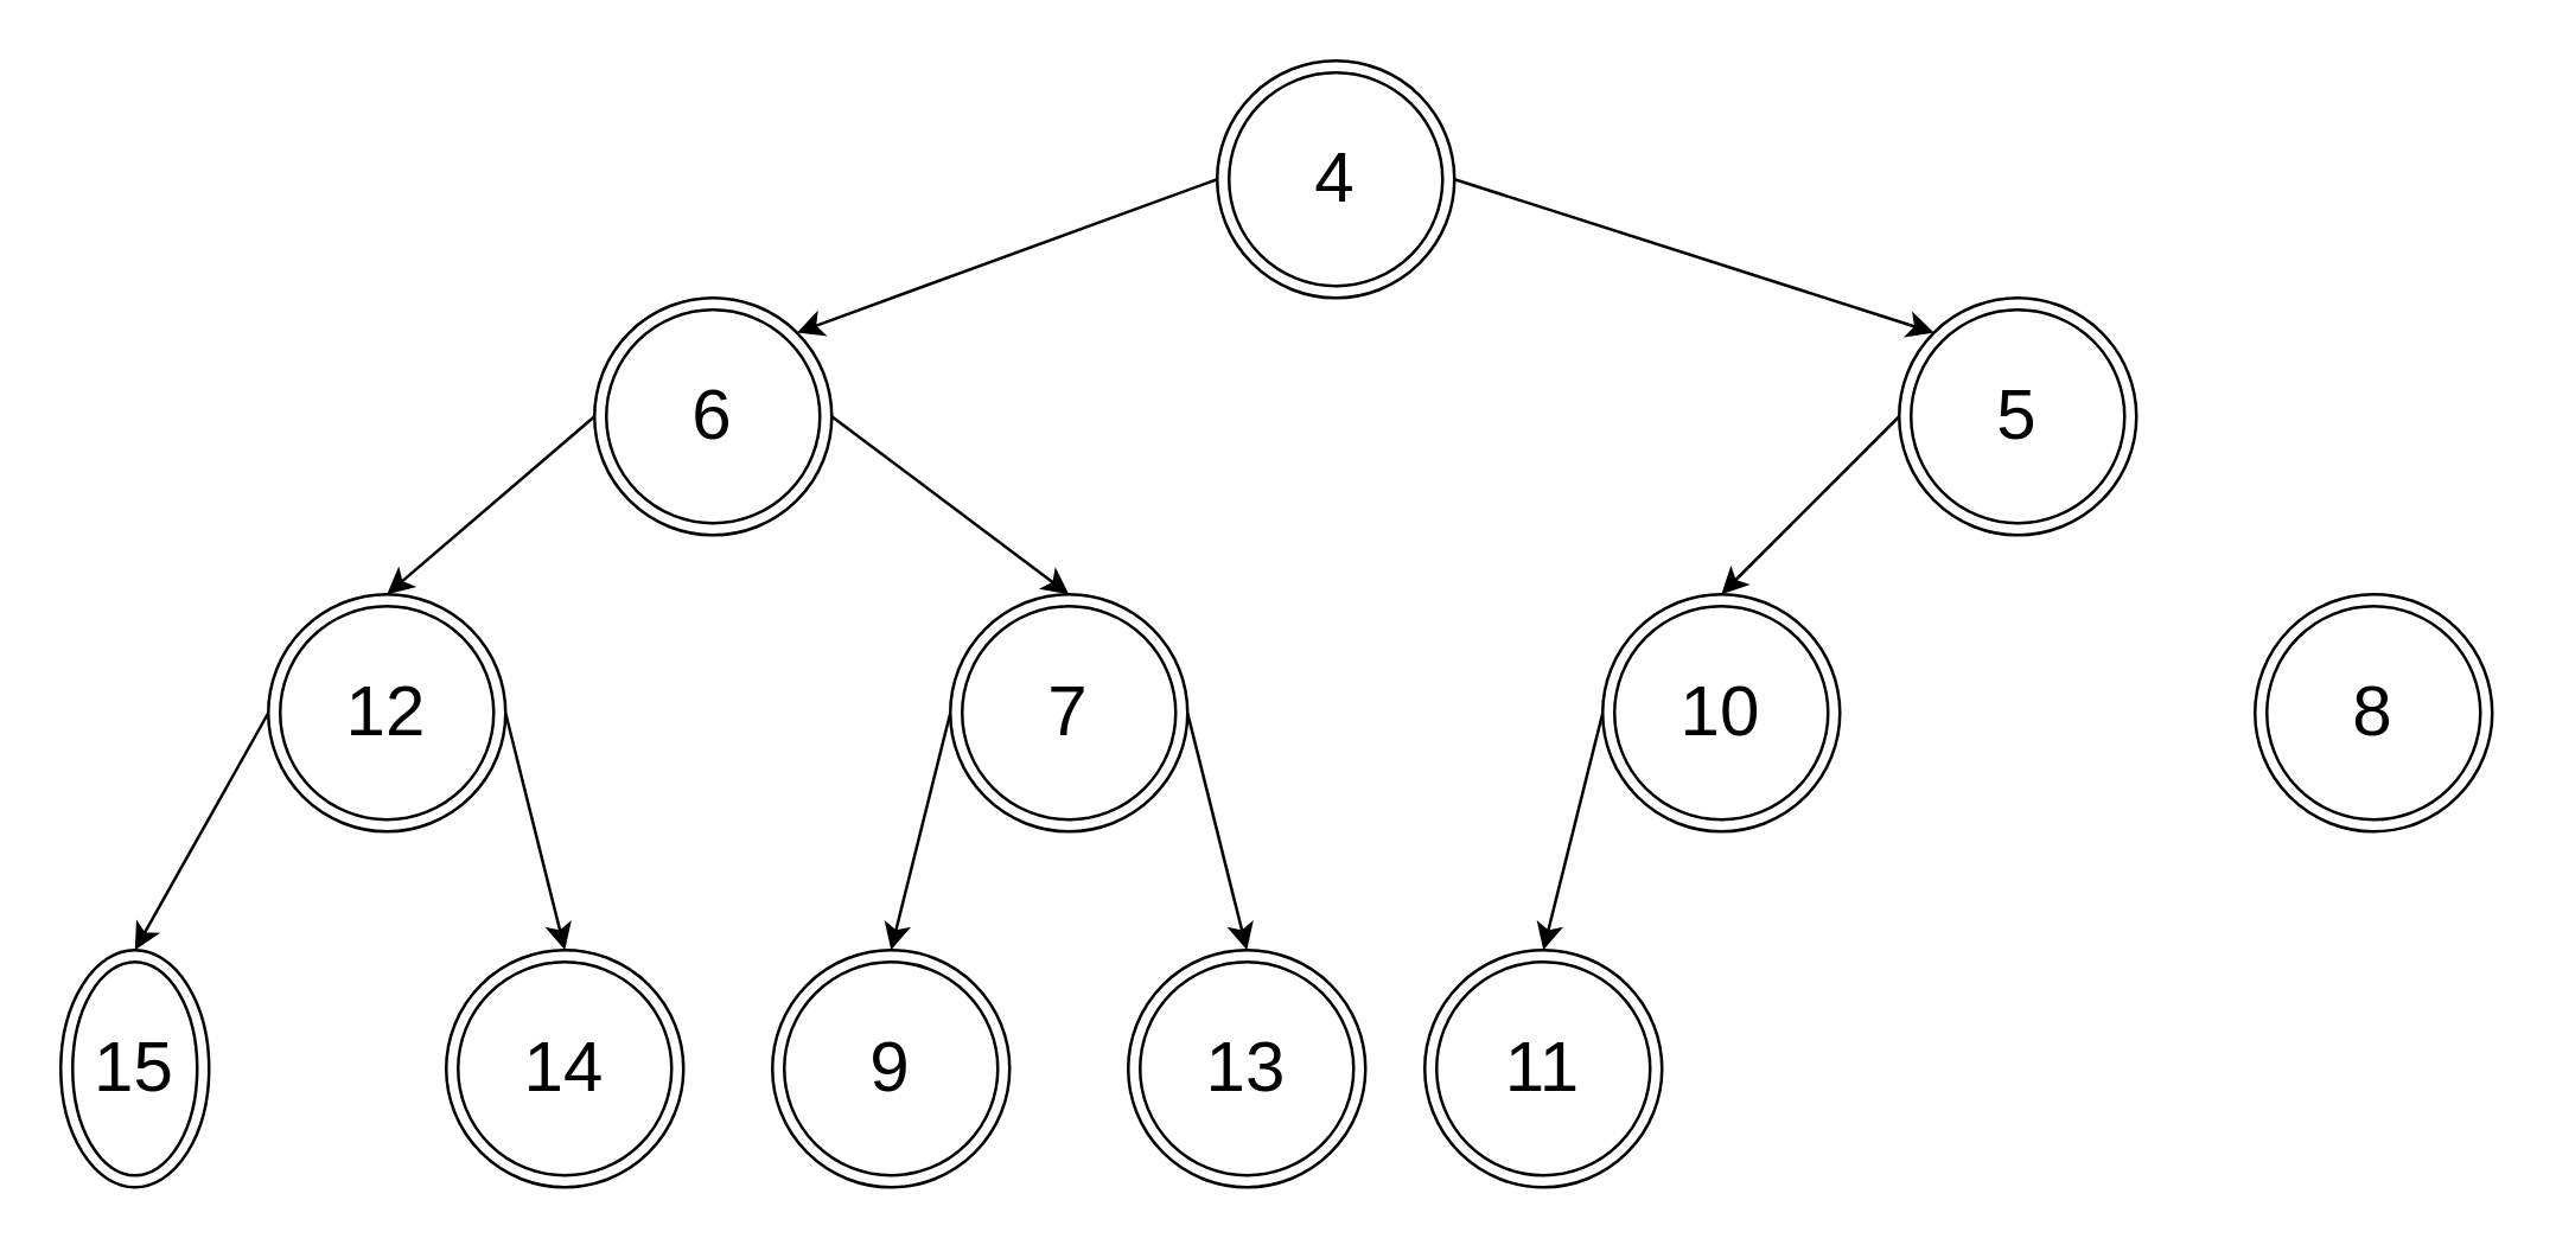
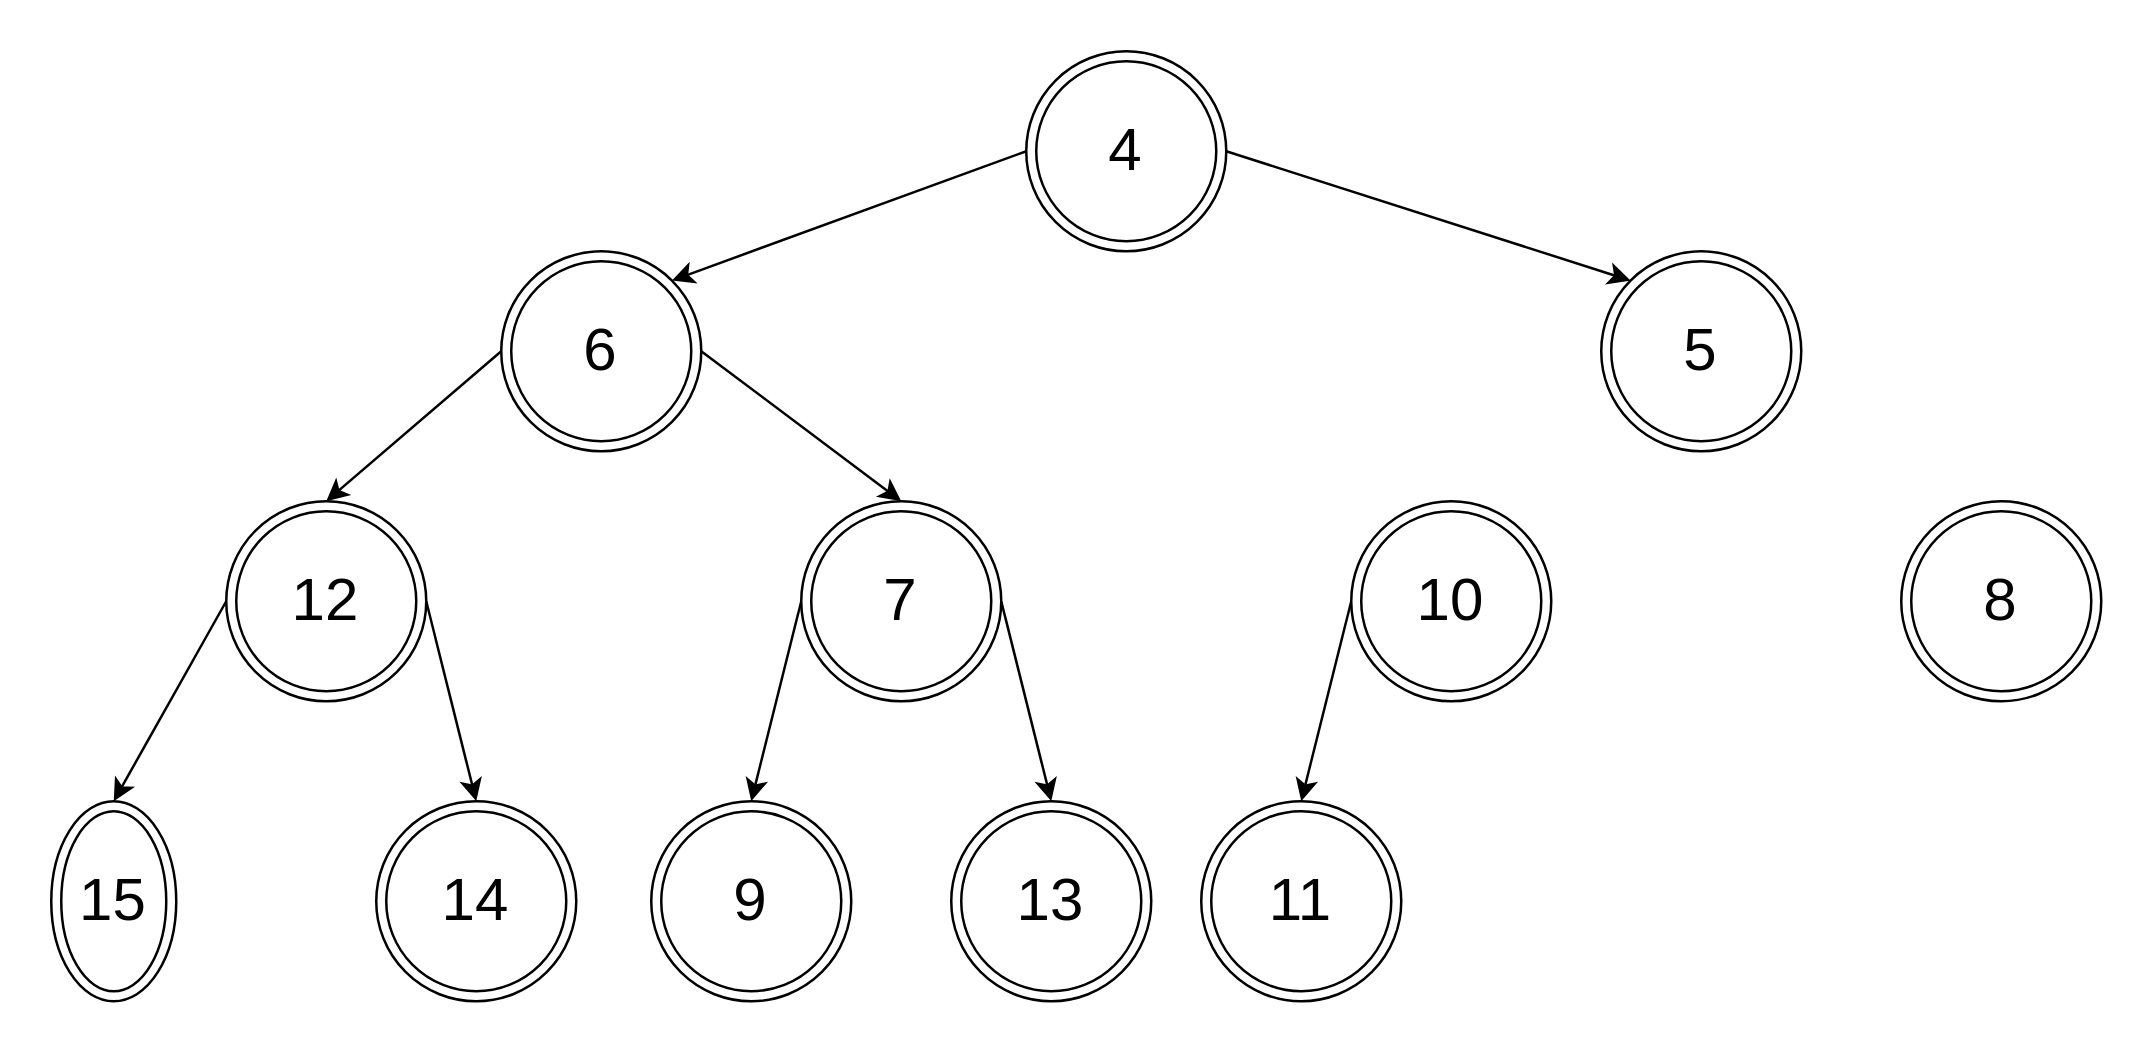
  <mxCell id="0" />
  <mxCell id="1" parent="0" />
  <mxCell id="2" style="edgeStyle=none;html=1;exitX=0;exitY=0.5;exitDx=0;exitDy=0;entryX=1;entryY=0;entryDx=0;entryDy=0;" edge="1" parent="1" source="4" target="12"><mxGeometry relative="1" as="geometry" /></mxCell>
  <mxCell id="3" style="edgeStyle=none;html=1;exitX=1;exitY=0.5;exitDx=0;exitDy=0;entryX=0;entryY=0;entryDx=0;entryDy=0;" edge="1" parent="1" source="4" target="9"><mxGeometry relative="1" as="geometry" /></mxCell>
  <mxCell id="4" value="&lt;font style=&quot;font-size: 24px;&quot;&gt;4&lt;/font&gt;" style="ellipse;shape=doubleEllipse;whiteSpace=wrap;html=1;aspect=fixed;" vertex="1" parent="1"><mxGeometry x="410" y="20" width="80" height="80" as="geometry" /></mxCell>
  <mxCell id="5" style="edgeStyle=none;html=1;exitX=0;exitY=0.5;exitDx=0;exitDy=0;entryX=0.5;entryY=0;entryDx=0;entryDy=0;" edge="1" parent="1" source="7" target="23"><mxGeometry relative="1" as="geometry" /></mxCell>
  <mxCell id="6" style="edgeStyle=none;html=1;exitX=1;exitY=0.5;exitDx=0;exitDy=0;entryX=0.5;entryY=0;entryDx=0;entryDy=0;" edge="1" parent="1" source="7" target="19"><mxGeometry relative="1" as="geometry" /></mxCell>
  <mxCell id="7" value="&lt;font style=&quot;font-size: 24px;&quot;&gt;12&lt;/font&gt;" style="ellipse;shape=doubleEllipse;whiteSpace=wrap;html=1;aspect=fixed;" vertex="1" parent="1"><mxGeometry x="90" y="200" width="80" height="80" as="geometry" /></mxCell>
- <mxCell id="8" style="edgeStyle=none;html=1;exitX=0;exitY=0.5;exitDx=0;exitDy=0;entryX=0.5;entryY=0;entryDx=0;entryDy=0;" edge="1" parent="1" source="9" target="17"><mxGeometry relative="1" as="geometry" /></mxCell>
  <mxCell id="9" value="&lt;font style=&quot;font-size: 24px;&quot;&gt;5&lt;/font&gt;" style="ellipse;shape=doubleEllipse;whiteSpace=wrap;html=1;aspect=fixed;" vertex="1" parent="1"><mxGeometry x="640" y="100" width="80" height="80" as="geometry" /></mxCell>
  <mxCell id="10" style="edgeStyle=none;html=1;exitX=0;exitY=0.5;exitDx=0;exitDy=0;entryX=0.5;entryY=0;entryDx=0;entryDy=0;" edge="1" parent="1" source="12" target="7"><mxGeometry relative="1" as="geometry" /></mxCell>
  <mxCell id="11" style="edgeStyle=none;html=1;exitX=1;exitY=0.5;exitDx=0;exitDy=0;entryX=0.5;entryY=0;entryDx=0;entryDy=0;" edge="1" parent="1" source="12" target="15"><mxGeometry relative="1" as="geometry" /></mxCell>
  <mxCell id="12" value="&lt;font style=&quot;font-size: 24px;&quot;&gt;6&lt;/font&gt;" style="ellipse;shape=doubleEllipse;whiteSpace=wrap;html=1;aspect=fixed;" vertex="1" parent="1"><mxGeometry x="200" y="100" width="80" height="80" as="geometry" /></mxCell>
  <mxCell id="13" style="edgeStyle=none;html=1;exitX=0;exitY=0.5;exitDx=0;exitDy=0;entryX=0.5;entryY=0;entryDx=0;entryDy=0;" edge="1" parent="1" source="15" target="20"><mxGeometry relative="1" as="geometry" /></mxCell>
  <mxCell id="14" style="edgeStyle=none;html=1;exitX=1;exitY=0.5;exitDx=0;exitDy=0;entryX=0.5;entryY=0;entryDx=0;entryDy=0;" edge="1" parent="1" source="15" target="21"><mxGeometry relative="1" as="geometry" /></mxCell>
  <mxCell id="15" value="&lt;font style=&quot;font-size: 24px;&quot;&gt;7&lt;/font&gt;" style="ellipse;shape=doubleEllipse;whiteSpace=wrap;html=1;aspect=fixed;" vertex="1" parent="1"><mxGeometry x="320" y="200" width="80" height="80" as="geometry" /></mxCell>
  <mxCell id="16" style="edgeStyle=none;html=1;exitX=0;exitY=0.5;exitDx=0;exitDy=0;entryX=0.5;entryY=0;entryDx=0;entryDy=0;" edge="1" parent="1" source="17" target="22"><mxGeometry relative="1" as="geometry" /></mxCell>
  <mxCell id="17" value="&lt;font style=&quot;font-size: 24px;&quot;&gt;10&lt;/font&gt;" style="ellipse;shape=doubleEllipse;whiteSpace=wrap;html=1;aspect=fixed;" vertex="1" parent="1"><mxGeometry x="540" y="200" width="80" height="80" as="geometry" /></mxCell>
  <mxCell id="18" value="&lt;font style=&quot;font-size: 24px;&quot;&gt;8&lt;/font&gt;" style="ellipse;shape=doubleEllipse;whiteSpace=wrap;html=1;aspect=fixed;" vertex="1" parent="1"><mxGeometry x="760" y="200" width="80" height="80" as="geometry" /></mxCell>
  <mxCell id="19" value="&lt;font style=&quot;font-size: 24px;&quot;&gt;14&lt;/font&gt;" style="ellipse;shape=doubleEllipse;whiteSpace=wrap;html=1;aspect=fixed;" vertex="1" parent="1"><mxGeometry x="150" y="320" width="80" height="80" as="geometry" /></mxCell>
  <mxCell id="20" value="&lt;font style=&quot;font-size: 24px;&quot;&gt;9&lt;/font&gt;" style="ellipse;shape=doubleEllipse;whiteSpace=wrap;html=1;aspect=fixed;" vertex="1" parent="1"><mxGeometry x="260" y="320" width="80" height="80" as="geometry" /></mxCell>
  <mxCell id="21" value="&lt;font style=&quot;font-size: 24px;&quot;&gt;13&lt;/font&gt;" style="ellipse;shape=doubleEllipse;whiteSpace=wrap;html=1;aspect=fixed;" vertex="1" parent="1"><mxGeometry x="380" y="320" width="80" height="80" as="geometry" /></mxCell>
  <mxCell id="22" value="&lt;font style=&quot;font-size: 24px;&quot;&gt;11&lt;/font&gt;" style="ellipse;shape=doubleEllipse;whiteSpace=wrap;html=1;aspect=fixed;" vertex="1" parent="1"><mxGeometry x="480" y="320" width="80" height="80" as="geometry" /></mxCell>
  <mxCell id="23" value="&lt;font style=&quot;font-size: 24px;&quot;&gt;15&lt;/font&gt;" style="ellipse;shape=doubleEllipse;whiteSpace=wrap;html=1;aspect=fixed;" vertex="1" parent="1"><mxGeometry x="20" y="320" width="50" height="80" as="geometry" /></mxCell>
